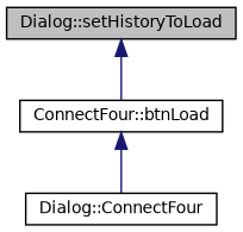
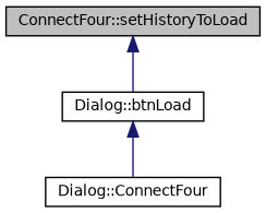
  digraph {
    rankdir=TB
    node [color=black fillcolor=white fontname=Helvetica fontsize=10 shape=record style=filled]
    edge [color=midnightblue dir=back fontname=Helvetica fontsize=10 labelfontname=Helvetica labelfontsize=10 style=solid]
-   n1 [fillcolor=grey75 fontcolor=black height=0.2 label="Dialog::setHistoryToLoad" width=0.4]
-   n2 [height=0.2 label="ConnectFour::btnLoad" width=0.4]
+   n1 [fillcolor=grey75 fontcolor=black height=0.2 label="ConnectFour::setHistoryToLoad" width=0.4]
+   n2 [height=0.2 label="Dialog::btnLoad" width=0.4]
    n3 [height=0.2 label="Dialog::ConnectFour" width=0.4]
    n1 -> n2
    n2 -> n3
  }
